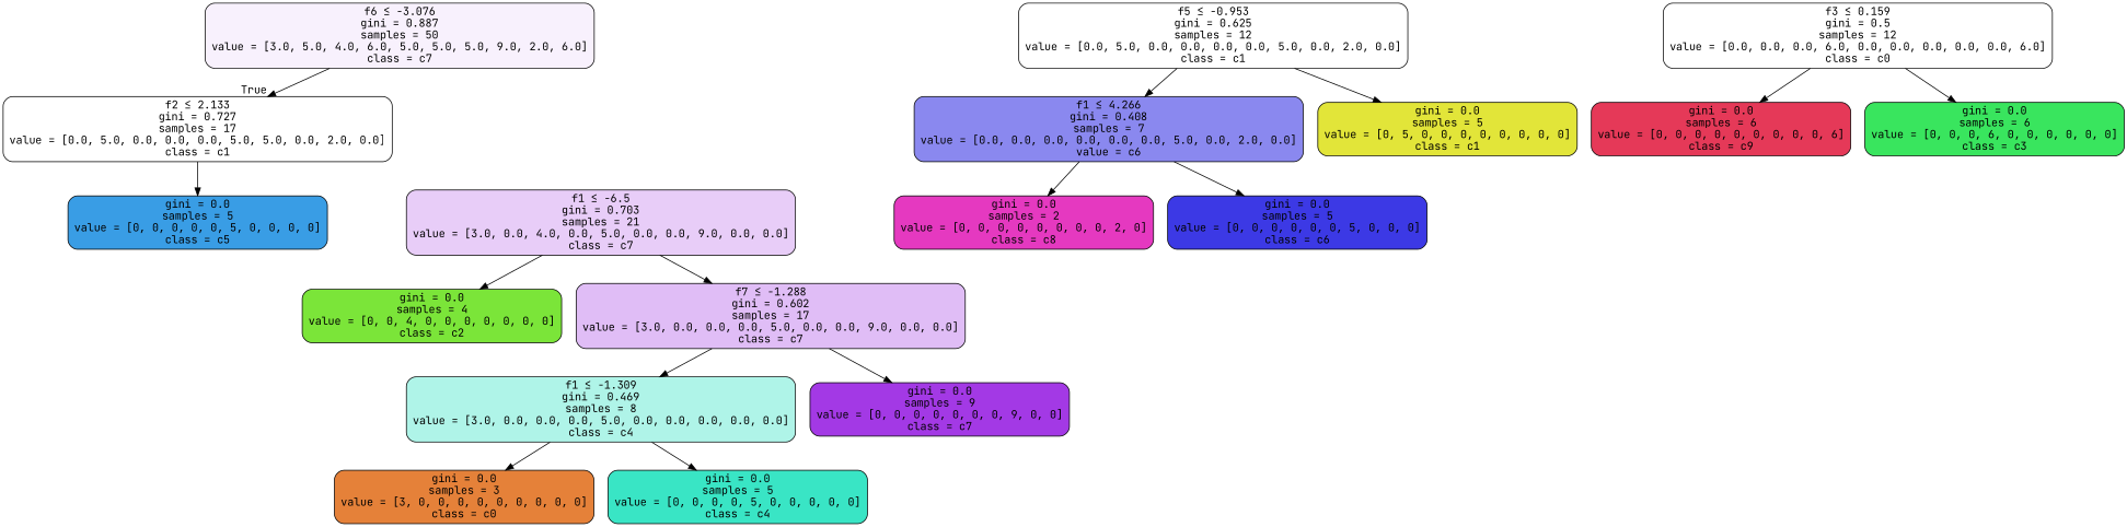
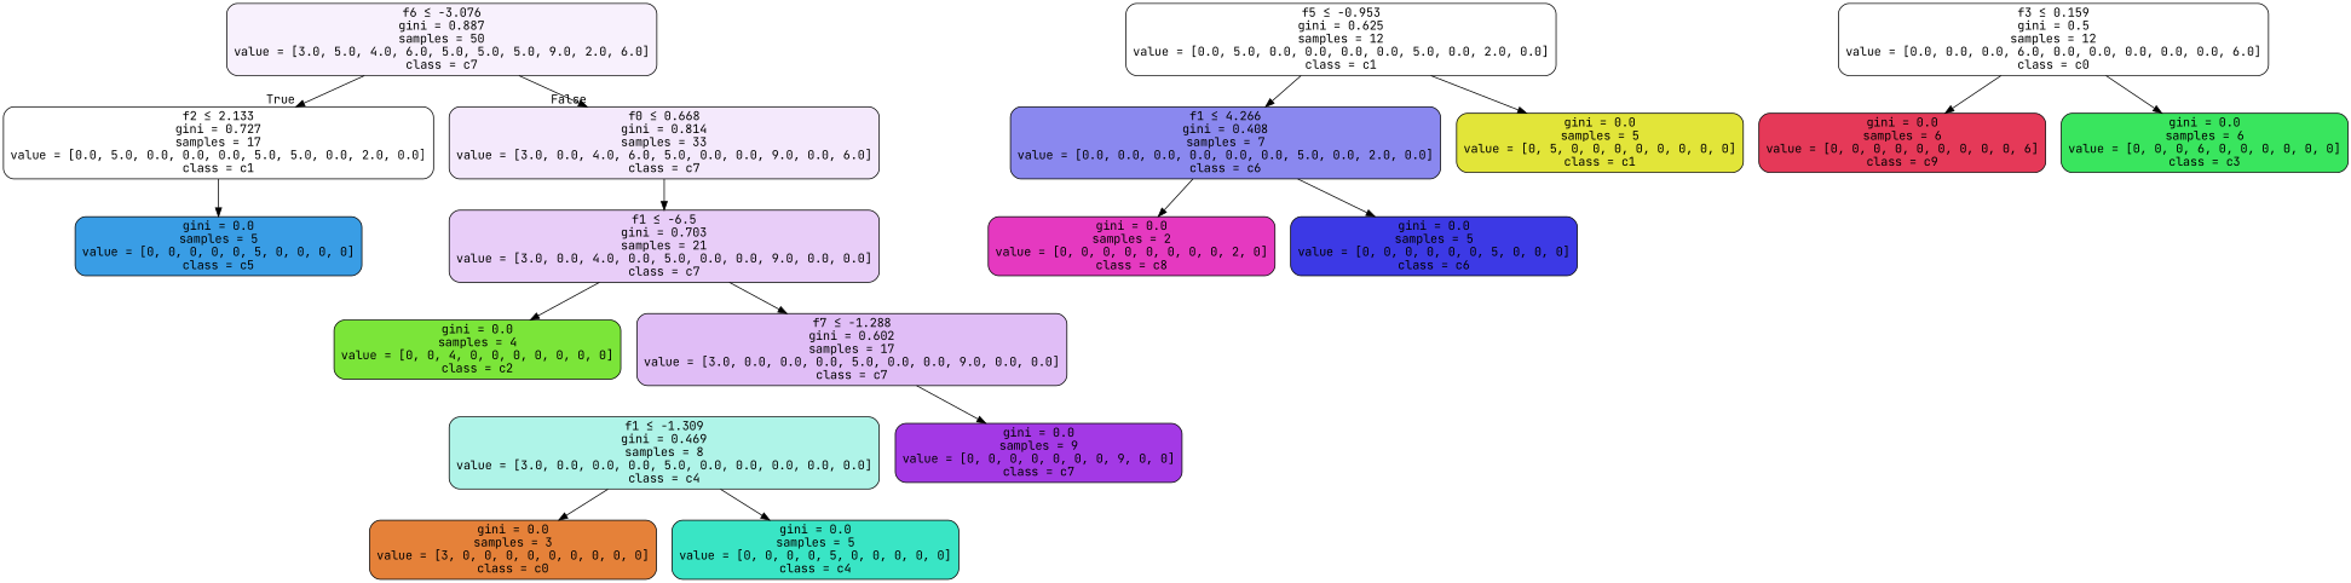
  digraph {
    fontname="JetBrains Mono"
    node [color=black fillcolor="#e2e53900" fontname="JetBrains Mono" shape=box style="filled, rounded"]
    edge [fontname="JetBrains Mono"]
    n1 [fillcolor="#a339e511" label=<f6 &le; -3.076<br/>gini = 0.887<br/>samples = 50<br/>value = [3.0, 5.0, 4.0, 6.0, 5.0, 5.0, 5.0, 9.0, 2.0, 6.0]<br/>class = c7>]
    n2 [label=<f2 &le; 2.133<br/>gini = 0.727<br/>samples = 17<br/>value = [0.0, 5.0, 0.0, 0.0, 0.0, 5.0, 5.0, 0.0, 2.0, 0.0]<br/>class = c1>]
+   n3 [fillcolor="#a339e51c" label=<f0 &le; 0.668<br/>gini = 0.814<br/>samples = 33<br/>value = [3.0, 0.0, 4.0, 6.0, 5.0, 0.0, 0.0, 9.0, 0.0, 6.0]<br/>class = c7>]
    n4 [fillcolor="#399de5ff" label=<gini = 0.0<br/>samples = 5<br/>value = [0, 0, 0, 0, 0, 5, 0, 0, 0, 0]<br/>class = c5>]
    n5 [fillcolor="#a339e540" label=<f1 &le; -6.5<br/>gini = 0.703<br/>samples = 21<br/>value = [3.0, 0.0, 4.0, 0.0, 5.0, 0.0, 0.0, 9.0, 0.0, 0.0]<br/>class = c7>]
    n6 [label=<f5 &le; -0.953<br/>gini = 0.625<br/>samples = 12<br/>value = [0.0, 5.0, 0.0, 0.0, 0.0, 0.0, 5.0, 0.0, 2.0, 0.0]<br/>class = c1>]
-   n7 [fillcolor="#3c39e599" label=<f1 &le; 4.266<br/>gini = 0.408<br/>samples = 7<br/>value = [0.0, 0.0, 0.0, 0.0, 0.0, 0.0, 5.0, 0.0, 2.0, 0.0]<br/>value = c6>]
+   n7 [fillcolor="#3c39e599" label=<f1 &le; 4.266<br/>gini = 0.408<br/>samples = 7<br/>value = [0.0, 0.0, 0.0, 0.0, 0.0, 0.0, 5.0, 0.0, 2.0, 0.0]<br/>class = c6>]
    n8 [fillcolor="#e2e539ff" label=<gini = 0.0<br/>samples = 5<br/>value = [0, 5, 0, 0, 0, 0, 0, 0, 0, 0]<br/>class = c1>]
    n9 [fillcolor="#e539c0ff" label=<gini = 0.0<br/>samples = 2<br/>value = [0, 0, 0, 0, 0, 0, 0, 0, 2, 0]<br/>class = c8>]
    n10 [fillcolor="#3c39e5ff" label=<gini = 0.0<br/>samples = 5<br/>value = [0, 0, 0, 0, 0, 0, 5, 0, 0, 0]<br/>class = c6>]
    n11 [fillcolor="#7be539ff" label=<gini = 0.0<br/>samples = 4<br/>value = [0, 0, 4, 0, 0, 0, 0, 0, 0, 0]<br/>class = c2>]
    n12 [fillcolor="#a339e555" label=<f7 &le; -1.288<br/>gini = 0.602<br/>samples = 17<br/>value = [3.0, 0.0, 0.0, 0.0, 5.0, 0.0, 0.0, 9.0, 0.0, 0.0]<br/>class = c7>]
    n13 [fillcolor="#39e55e00" label=<f3 &le; 0.159<br/>gini = 0.5<br/>samples = 12<br/>value = [0.0, 0.0, 0.0, 6.0, 0.0, 0.0, 0.0, 0.0, 0.0, 6.0]<br/>class = c0>]
    n14 [fillcolor="#e53958ff" label=<gini = 0.0<br/>samples = 6<br/>value = [0, 0, 0, 0, 0, 0, 0, 0, 0, 6]<br/>class = c9>]
    n15 [fillcolor="#39e55eff" label=<gini = 0.0<br/>samples = 6<br/>value = [0, 0, 0, 6, 0, 0, 0, 0, 0, 0]<br/>class = c3>]
    n16 [fillcolor="#39e5c566" label=<f1 &le; -1.309<br/>gini = 0.469<br/>samples = 8<br/>value = [3.0, 0.0, 0.0, 0.0, 5.0, 0.0, 0.0, 0.0, 0.0, 0.0]<br/>class = c4>]
    n17 [fillcolor="#a339e5ff" label=<gini = 0.0<br/>samples = 9<br/>value = [0, 0, 0, 0, 0, 0, 0, 9, 0, 0]<br/>class = c7>]
    n18 [fillcolor="#e58139ff" label=<gini = 0.0<br/>samples = 3<br/>value = [3, 0, 0, 0, 0, 0, 0, 0, 0, 0]<br/>class = c0>]
    n19 [fillcolor="#39e5c5ff" label=<gini = 0.0<br/>samples = 5<br/>value = [0, 0, 0, 0, 5, 0, 0, 0, 0, 0]<br/>class = c4>]
    n1 -> n2 [headlabel=True labelangle=45 labeldistance=2.5]
+   n1 -> n3 [headlabel=False labelangle=-45 labeldistance=2.5]
    n2 -> n4
+   n3 -> n5
    n5 -> n11
    n5 -> n12
    n6 -> n7
    n6 -> n8
    n7 -> n9
    n7 -> n10
-   n12 -> n16
    n12 -> n17
    n13 -> n14
    n13 -> n15
    n16 -> n18
    n16 -> n19
  }
